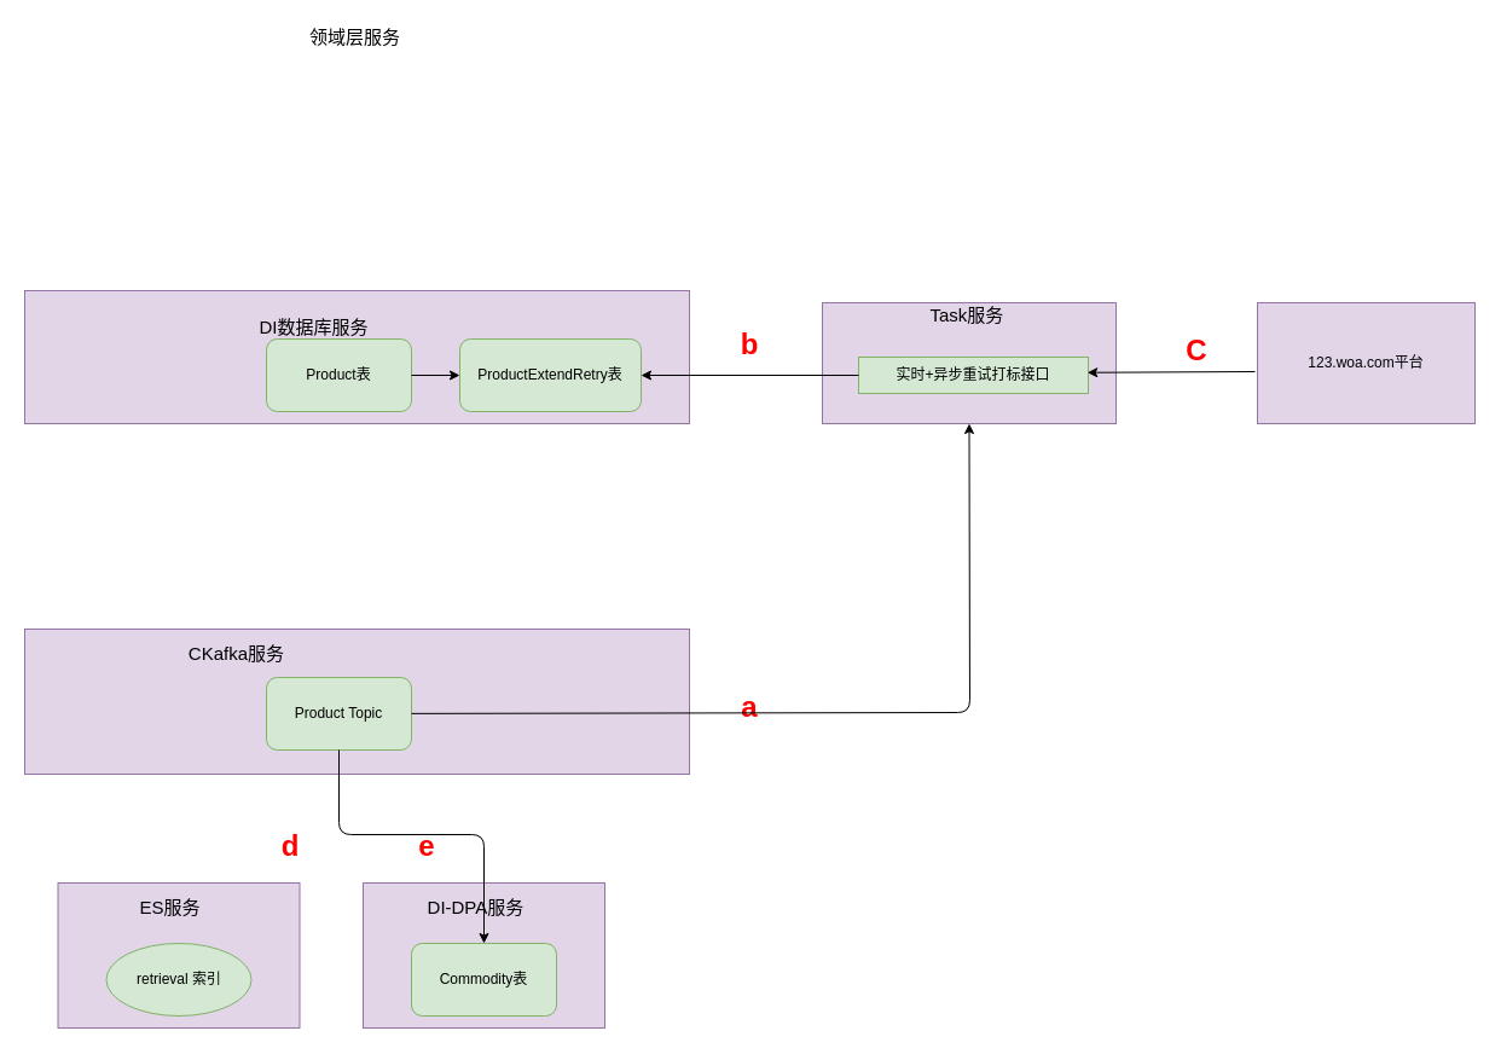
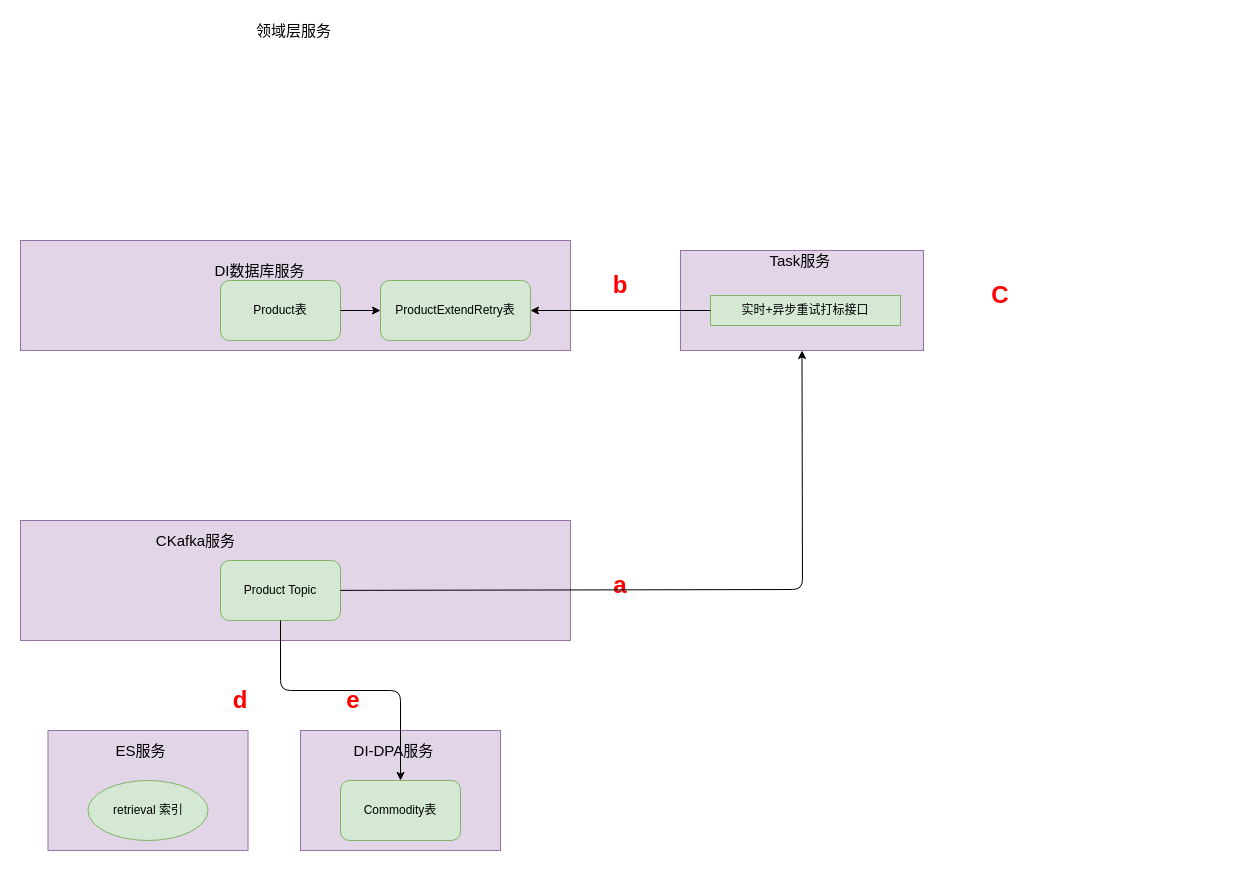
  <mxCell id="0" />
  <mxCell id="1" parent="0" />
  <mxCell id="2" value="" style="rounded=0;whiteSpace=wrap;html=1;fillColor=#e1d5e7;strokeColor=#9673a6;" parent="1" vertex="1"><mxGeometry x="20" y="240" width="550" height="110" as="geometry" /></mxCell>
  <mxCell id="3" value="Product表" style="rounded=1;whiteSpace=wrap;html=1;fillColor=#d5e8d4;strokeColor=#82b366;" parent="1" vertex="1"><mxGeometry x="220" y="280" width="120" height="60" as="geometry" /></mxCell>
  <mxCell id="4" value="ProductExtendRetry表" style="rounded=1;whiteSpace=wrap;html=1;fillColor=#d5e8d4;strokeColor=#82b366;" parent="1" vertex="1"><mxGeometry x="380" y="280" width="150" height="60" as="geometry" /></mxCell>
  <mxCell id="5" value="&lt;font style=&quot;font-size: 24px&quot;&gt;a&lt;/font&gt;" style="text;html=1;strokeColor=none;fillColor=none;align=center;verticalAlign=middle;whiteSpace=wrap;rounded=0;fontStyle=1;fontColor=#FF0000;" parent="1" vertex="1"><mxGeometry x="600" y="575" width="40" height="20" as="geometry" /></mxCell>
  <mxCell id="6" value="" style="rounded=0;whiteSpace=wrap;html=1;fillColor=#e1d5e7;strokeColor=#9673a6;" parent="1" vertex="1"><mxGeometry x="20" y="520" width="550" height="120" as="geometry" /></mxCell>
  <mxCell id="7" value="" style="rounded=0;whiteSpace=wrap;html=1;fillColor=#e1d5e7;strokeColor=#9673a6;" parent="1" vertex="1"><mxGeometry x="680" y="250" width="243" height="100" as="geometry" /></mxCell>
  <mxCell id="8" value="DI数据库服务&amp;nbsp;" style="text;html=1;strokeColor=none;fillColor=none;align=center;verticalAlign=middle;whiteSpace=wrap;rounded=0;fontSize=15;" parent="1" vertex="1"><mxGeometry x="190" y="260" width="142.5" height="20" as="geometry" /></mxCell>
  <mxCell id="9" value="领域层服务&amp;nbsp;" style="text;html=1;strokeColor=none;fillColor=none;align=center;verticalAlign=middle;whiteSpace=wrap;rounded=0;fontSize=15;" parent="1" vertex="1"><mxGeometry x="247.5" y="20" width="95" height="20" as="geometry" /></mxCell>
  <mxCell id="10" value="实时+异步重试打标接口" style="rounded=0;whiteSpace=wrap;html=1;fillColor=#d5e8d4;strokeColor=#82b366;" parent="1" vertex="1"><mxGeometry x="710" y="295" width="190" height="30" as="geometry" /></mxCell>
  <mxCell id="11" value="Task服务&amp;nbsp;" style="text;html=1;strokeColor=none;fillColor=none;align=center;verticalAlign=middle;whiteSpace=wrap;rounded=0;fontSize=15;" parent="1" vertex="1"><mxGeometry x="762.5" y="250" width="78" height="20" as="geometry" /></mxCell>
  <mxCell id="12" value="" style="endArrow=classic;html=1;entryX=1;entryY=0.5;entryDx=0;entryDy=0;exitX=0;exitY=0.5;exitDx=0;exitDy=0;" parent="1" source="10" target="4" edge="1"><mxGeometry width="50" height="50" relative="1" as="geometry"><mxPoint x="610" y="340" as="sourcePoint" /><mxPoint x="660" y="290" as="targetPoint" /></mxGeometry></mxCell>
  <mxCell id="13" value="&lt;font size=&quot;5&quot;&gt;b&lt;/font&gt;" style="text;html=1;strokeColor=none;fillColor=none;align=center;verticalAlign=middle;whiteSpace=wrap;rounded=0;fontStyle=1;fontColor=#FF0000;" parent="1" vertex="1"><mxGeometry x="600" y="275" width="40" height="20" as="geometry" /></mxCell>
- <mxCell id="14" value="123.woa.com平台" style="rounded=0;whiteSpace=wrap;html=1;fillColor=#e1d5e7;strokeColor=#9673a6;" parent="1" vertex="1"><mxGeometry x="1040" y="250" width="180" height="100" as="geometry" /></mxCell>
- <mxCell id="15" value="" style="endArrow=classic;html=1;fontColor=#FF0000;entryX=0.996;entryY=0.425;entryDx=0;entryDy=0;exitX=-0.011;exitY=0.57;exitDx=0;exitDy=0;exitPerimeter=0;entryPerimeter=0;" parent="1" source="14" target="10" edge="1"><mxGeometry width="50" height="50" relative="1" as="geometry"><mxPoint x="940" y="460" as="sourcePoint" /><mxPoint x="990" y="410" as="targetPoint" /></mxGeometry></mxCell>
- <mxCell id="16" value="&lt;font size=&quot;5&quot;&gt;C&lt;/font&gt;" style="text;html=1;strokeColor=none;fillColor=none;align=center;verticalAlign=middle;whiteSpace=wrap;rounded=0;fontStyle=1;fontColor=#FF0000;" parent="1" vertex="1"><mxGeometry x="970" y="280" width="40" height="20" as="geometry" /></mxCell>
+ <mxCell id="16" value="&lt;font size=&quot;5&quot;&gt;C&lt;/font&gt;" style="text;html=1;strokeColor=none;fillColor=none;align=center;verticalAlign=middle;whiteSpace=wrap;rounded=0;fontStyle=1;fontColor=#FF0000;" parent="1" vertex="1"><mxGeometry x="980" y="285" width="40" height="20" as="geometry" /></mxCell>
  <mxCell id="17" value="CKafka服务&amp;nbsp;" style="text;html=1;strokeColor=none;fillColor=none;align=center;verticalAlign=middle;whiteSpace=wrap;rounded=0;fontSize=15;" parent="1" vertex="1"><mxGeometry x="150" y="530" width="95" height="20" as="geometry" /></mxCell>
  <mxCell id="18" value="Product Topic" style="rounded=1;whiteSpace=wrap;html=1;fillColor=#d5e8d4;strokeColor=#82b366;" parent="1" vertex="1"><mxGeometry x="220" y="560" width="120" height="60" as="geometry" /></mxCell>
  <mxCell id="19" value="" style="endArrow=classic;html=1;fontSize=15;fontColor=#FF0000;" parent="1" source="3" target="4" edge="1"><mxGeometry width="50" height="50" relative="1" as="geometry"><mxPoint x="130" y="350" as="sourcePoint" /><mxPoint x="170" y="420" as="targetPoint" /></mxGeometry></mxCell>
  <mxCell id="20" value="" style="rounded=0;whiteSpace=wrap;html=1;fillColor=#e1d5e7;strokeColor=#9673a6;" parent="1" vertex="1"><mxGeometry x="47.5" y="730" width="200" height="120" as="geometry" /></mxCell>
  <mxCell id="21" value="ES服务&amp;nbsp;" style="text;html=1;strokeColor=none;fillColor=none;align=center;verticalAlign=middle;whiteSpace=wrap;rounded=0;fontSize=15;" parent="1" vertex="1"><mxGeometry x="95" y="740" width="95" height="20" as="geometry" /></mxCell>
  <mxCell id="22" value="retrieval 索引" style="ellipse;whiteSpace=wrap;html=1;fillColor=#d5e8d4;strokeColor=#82b366;" parent="1" vertex="1"><mxGeometry x="87.5" y="780" width="120" height="60" as="geometry" /></mxCell>
  <mxCell id="23" value="&lt;font size=&quot;5&quot;&gt;d&lt;/font&gt;" style="text;html=1;strokeColor=none;fillColor=none;align=center;verticalAlign=middle;whiteSpace=wrap;rounded=0;fontStyle=1;fontColor=#FF0000;" parent="1" vertex="1"><mxGeometry x="220" y="690" width="40" height="20" as="geometry" /></mxCell>
  <mxCell id="24" value="" style="endArrow=classic;html=1;entryX=0.5;entryY=1;entryDx=0;entryDy=0;" edge="1" parent="1" source="18" target="7"><mxGeometry width="50" height="50" relative="1" as="geometry"><mxPoint x="330" y="640" as="sourcePoint" /><mxPoint x="380" y="590" as="targetPoint" /><Array as="points"><mxPoint x="802" y="589" /></Array></mxGeometry></mxCell>
  <mxCell id="25" value="" style="rounded=0;whiteSpace=wrap;html=1;fillColor=#e1d5e7;strokeColor=#9673a6;" vertex="1" parent="1"><mxGeometry x="300" y="730" width="200" height="120" as="geometry" /></mxCell>
  <mxCell id="26" value="DI-DPA服务&amp;nbsp;" style="text;html=1;strokeColor=none;fillColor=none;align=center;verticalAlign=middle;whiteSpace=wrap;rounded=0;fontSize=15;" vertex="1" parent="1"><mxGeometry x="347.5" y="740" width="95" height="20" as="geometry" /></mxCell>
  <mxCell id="27" value="Commodity表" style="rounded=1;whiteSpace=wrap;html=1;fillColor=#d5e8d4;strokeColor=#82b366;" vertex="1" parent="1"><mxGeometry x="340" y="780" width="120" height="60" as="geometry" /></mxCell>
  <mxCell id="28" value="" style="endArrow=classic;html=1;exitX=0.5;exitY=1;exitDx=0;exitDy=0;" edge="1" parent="1" source="18" target="27"><mxGeometry width="50" height="50" relative="1" as="geometry"><mxPoint x="280" y="670" as="sourcePoint" /><mxPoint x="330" y="620" as="targetPoint" /><Array as="points"><mxPoint x="280" y="690" /><mxPoint x="400" y="690" /></Array></mxGeometry></mxCell>
  <mxCell id="29" value="&lt;font size=&quot;5&quot;&gt;e&lt;/font&gt;" style="text;html=1;strokeColor=none;fillColor=none;align=center;verticalAlign=middle;whiteSpace=wrap;rounded=0;fontStyle=1;fontColor=#FF0000;" vertex="1" parent="1"><mxGeometry x="332.5" y="690" width="40" height="20" as="geometry" /></mxCell>
